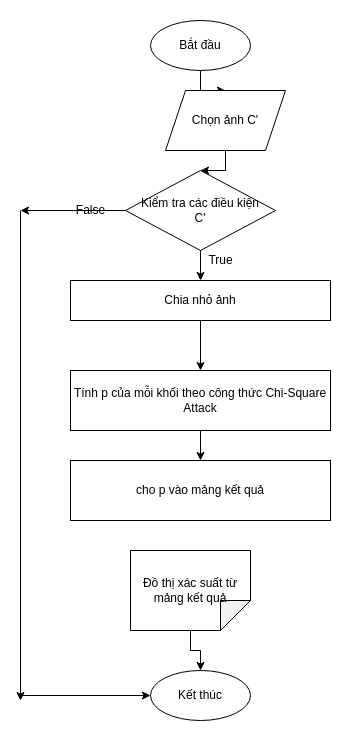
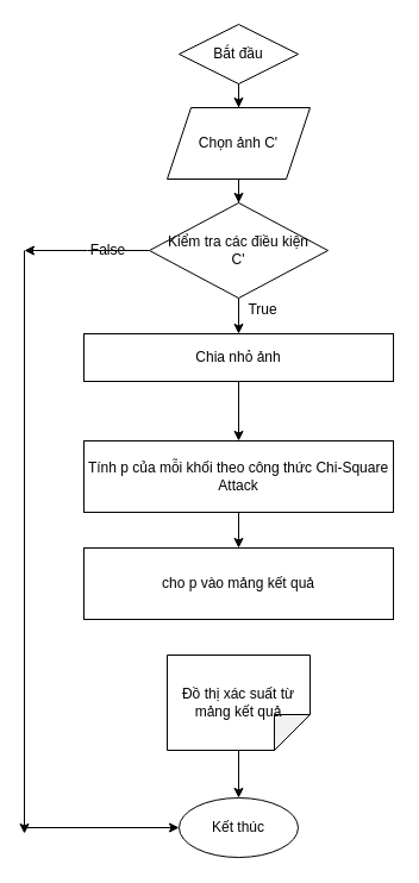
  <mxCell id="0" />
  <mxCell id="1" parent="0" />
  <mxCell id="2" style="edgeStyle=orthogonalEdgeStyle;rounded=0;orthogonalLoop=1;jettySize=auto;html=1;entryX=0.5;entryY=0;entryDx=0;entryDy=0;" edge="1" parent="1" source="3" target="5"><mxGeometry relative="1" as="geometry" /></mxCell>
- <mxCell id="3" value="Bắt đầu" style="ellipse;whiteSpace=wrap;html=1;" vertex="1" parent="1"><mxGeometry x="150" y="20" width="100" height="50" as="geometry" /></mxCell>
+ <mxCell id="3" value="Bắt đầu" style="rhombus;whiteSpace=wrap;html=1;" vertex="1" parent="1"><mxGeometry x="150" y="20" width="100" height="50" as="geometry" /></mxCell>
  <mxCell id="4" style="edgeStyle=orthogonalEdgeStyle;rounded=0;orthogonalLoop=1;jettySize=auto;html=1;entryX=0.5;entryY=0;entryDx=0;entryDy=0;" edge="1" parent="1" source="5" target="7"><mxGeometry relative="1" as="geometry" /></mxCell>
- <mxCell id="5" value="Chọn ảnh C'" style="shape=parallelogram;perimeter=parallelogramPerimeter;whiteSpace=wrap;html=1;fixedSize=1;" vertex="1" parent="1"><mxGeometry x="165" y="90" width="120" height="60" as="geometry" /></mxCell>
+ <mxCell id="5" value="Chọn ảnh C'" style="shape=parallelogram;perimeter=parallelogramPerimeter;whiteSpace=wrap;html=1;fixedSize=1;" vertex="1" parent="1"><mxGeometry x="140" y="90" width="120" height="60" as="geometry" /></mxCell>
  <mxCell id="6" style="edgeStyle=orthogonalEdgeStyle;rounded=0;orthogonalLoop=1;jettySize=auto;html=1;" edge="1" parent="1" source="7"><mxGeometry relative="1" as="geometry"><mxPoint x="20" y="210" as="targetPoint" /></mxGeometry></mxCell>
  <mxCell id="7" value="Kiểm tra các điều kiện &lt;br&gt;C'" style="rhombus;whiteSpace=wrap;html=1;" vertex="1" parent="1"><mxGeometry x="125" y="170" width="150" height="80" as="geometry" /></mxCell>
  <mxCell id="8" value="Kết thúc&lt;br&gt;" style="ellipse;whiteSpace=wrap;html=1;" vertex="1" parent="1"><mxGeometry x="150" y="670" width="100" height="50" as="geometry" /></mxCell>
  <mxCell id="9" value="" style="endArrow=classic;html=1;" edge="1" parent="1"><mxGeometry width="50" height="50" relative="1" as="geometry"><mxPoint x="20" y="210" as="sourcePoint" /><mxPoint x="20" y="700" as="targetPoint" /></mxGeometry></mxCell>
  <mxCell id="10" value="" style="endArrow=classic;html=1;entryX=0;entryY=0.5;entryDx=0;entryDy=0;" edge="1" parent="1" target="8"><mxGeometry width="50" height="50" relative="1" as="geometry"><mxPoint x="20" y="695" as="sourcePoint" /><mxPoint x="250" y="410" as="targetPoint" /></mxGeometry></mxCell>
  <mxCell id="11" value="False" style="text;html=1;align=center;verticalAlign=middle;resizable=0;points=[];autosize=1;" vertex="1" parent="1"><mxGeometry x="70" y="200" width="40" height="20" as="geometry" /></mxCell>
  <mxCell id="12" value="True" style="text;html=1;align=center;verticalAlign=middle;resizable=0;points=[];autosize=1;" vertex="1" parent="1"><mxGeometry x="200" y="250" width="40" height="20" as="geometry" /></mxCell>
  <mxCell id="13" style="edgeStyle=orthogonalEdgeStyle;rounded=0;orthogonalLoop=1;jettySize=auto;html=1;" edge="1" parent="1" source="14" target="19"><mxGeometry relative="1" as="geometry" /></mxCell>
  <mxCell id="14" value="Chia nhỏ ảnh" style="rounded=0;whiteSpace=wrap;html=1;" vertex="1" parent="1"><mxGeometry x="70" y="280" width="260" height="40" as="geometry" /></mxCell>
  <mxCell id="15" style="edgeStyle=orthogonalEdgeStyle;rounded=0;orthogonalLoop=1;jettySize=auto;html=1;entryX=0.5;entryY=0;entryDx=0;entryDy=0;" edge="1" parent="1" source="16" target="8"><mxGeometry relative="1" as="geometry" /></mxCell>
- <mxCell id="16" value="Đồ thị xác suất từ mảng kết quả" style="shape=note;whiteSpace=wrap;html=1;backgroundOutline=1;darkOpacity=0.05;direction=south;" vertex="1" parent="1"><mxGeometry x="130" y="550" width="120" height="80" as="geometry" /></mxCell>
+ <mxCell id="16" value="Đồ thị xác suất từ mảng kết quả" style="shape=note;whiteSpace=wrap;html=1;backgroundOutline=1;darkOpacity=0.05;direction=south;" vertex="1" parent="1"><mxGeometry x="140" y="550" width="120" height="80" as="geometry" /></mxCell>
  <mxCell id="17" value="" style="endArrow=classic;html=1;entryX=0.5;entryY=0;entryDx=0;entryDy=0;" edge="1" parent="1" target="14"><mxGeometry width="50" height="50" relative="1" as="geometry"><mxPoint x="200" y="250" as="sourcePoint" /><mxPoint x="560" y="370" as="targetPoint" /></mxGeometry></mxCell>
  <mxCell id="18" style="edgeStyle=orthogonalEdgeStyle;rounded=0;orthogonalLoop=1;jettySize=auto;html=1;" edge="1" parent="1" source="19" target="20"><mxGeometry relative="1" as="geometry" /></mxCell>
  <mxCell id="19" value="Tính p của mỗi khối theo công thức Chi-Square Attack" style="rounded=0;whiteSpace=wrap;html=1;" vertex="1" parent="1"><mxGeometry x="70" y="370" width="260" height="60" as="geometry" /></mxCell>
  <mxCell id="20" value="cho p vào mảng kết quả" style="rounded=0;whiteSpace=wrap;html=1;" vertex="1" parent="1"><mxGeometry x="70" y="460" width="260" height="60" as="geometry" /></mxCell>
